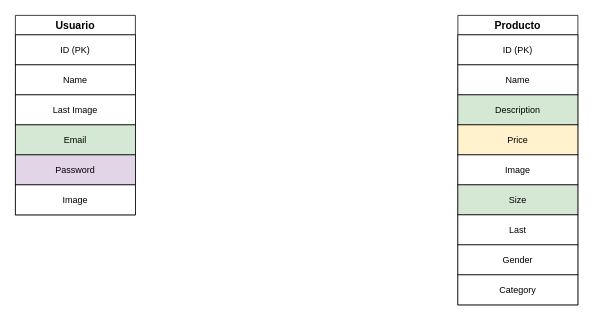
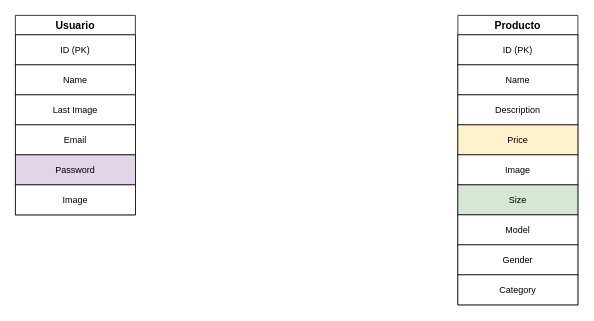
  <mxCell id="0" />
  <mxCell id="1" parent="0" />
  <mxCell id="2" value="Usuario" style="swimlane;fontStyle=1;childLayout=stackLayout;horizontal=1;startSize=26;horizontalStack=0;resizeParent=1;resizeParentMax=0;resizeLast=0;collapsible=1;marginBottom=0;align=center;fontSize=14;" vertex="1" parent="1"><mxGeometry x="20" y="20" width="160" height="266" as="geometry" /></mxCell>
  <mxCell id="3" value="&lt;span style=&quot;text-align: left&quot;&gt;ID (PK)&lt;/span&gt;" style="whiteSpace=wrap;html=1;align=center;" vertex="1" parent="2"><mxGeometry y="26" width="160" height="40" as="geometry" /></mxCell>
  <mxCell id="4" value="&lt;span style=&quot;text-align: left&quot;&gt;Name&lt;/span&gt;" style="whiteSpace=wrap;html=1;align=center;" vertex="1" parent="2"><mxGeometry y="66" width="160" height="40" as="geometry" /></mxCell>
  <mxCell id="5" value="Last Image" style="whiteSpace=wrap;html=1;align=center;" vertex="1" parent="2"><mxGeometry y="106" width="160" height="40" as="geometry" /></mxCell>
- <mxCell id="6" value="Email" style="whiteSpace=wrap;html=1;align=center;fillColor=#d5e8d4;" vertex="1" parent="2"><mxGeometry y="146" width="160" height="40" as="geometry" /></mxCell>
+ <mxCell id="6" value="Email" style="whiteSpace=wrap;html=1;align=center;" vertex="1" parent="2"><mxGeometry y="146" width="160" height="40" as="geometry" /></mxCell>
  <mxCell id="7" value="Password" style="whiteSpace=wrap;html=1;align=center;fillColor=#e1d5e7;" vertex="1" parent="2"><mxGeometry y="186" width="160" height="40" as="geometry" /></mxCell>
  <mxCell id="8" value="Image" style="whiteSpace=wrap;html=1;align=center;" vertex="1" parent="2"><mxGeometry y="226" width="160" height="40" as="geometry" /></mxCell>
  <mxCell id="9" value="Producto" style="swimlane;fontStyle=1;childLayout=stackLayout;horizontal=1;startSize=26;horizontalStack=0;resizeParent=1;resizeParentMax=0;resizeLast=0;collapsible=1;marginBottom=0;align=center;fontSize=14;" vertex="1" parent="1"><mxGeometry x="610" y="20" width="160" height="386" as="geometry" /></mxCell>
  <mxCell id="10" value="ID (PK)" style="whiteSpace=wrap;html=1;align=center;" vertex="1" parent="9"><mxGeometry y="26" width="160" height="40" as="geometry" /></mxCell>
  <mxCell id="11" value="Name" style="whiteSpace=wrap;html=1;align=center;" vertex="1" parent="9"><mxGeometry y="66" width="160" height="40" as="geometry" /></mxCell>
- <mxCell id="12" value="Description" style="whiteSpace=wrap;html=1;align=center;fillColor=#d5e8d4;" vertex="1" parent="9"><mxGeometry y="106" width="160" height="40" as="geometry" /></mxCell>
+ <mxCell id="12" value="Description" style="whiteSpace=wrap;html=1;align=center;" vertex="1" parent="9"><mxGeometry y="106" width="160" height="40" as="geometry" /></mxCell>
  <mxCell id="13" value="Price" style="whiteSpace=wrap;html=1;align=center;fillColor=#fff2cc;" vertex="1" parent="9"><mxGeometry y="146" width="160" height="40" as="geometry" /></mxCell>
  <mxCell id="14" value="Image" style="whiteSpace=wrap;html=1;align=center;" vertex="1" parent="9"><mxGeometry y="186" width="160" height="40" as="geometry" /></mxCell>
  <mxCell id="15" value="Size" style="whiteSpace=wrap;html=1;align=center;fillColor=#d5e8d4;" vertex="1" parent="9"><mxGeometry y="226" width="160" height="40" as="geometry" /></mxCell>
- <mxCell id="16" value="Last" style="whiteSpace=wrap;html=1;align=center;" vertex="1" parent="9"><mxGeometry y="266" width="160" height="40" as="geometry" /></mxCell>
+ <mxCell id="16" value="Model" style="whiteSpace=wrap;html=1;align=center;" vertex="1" parent="9"><mxGeometry y="266" width="160" height="40" as="geometry" /></mxCell>
  <mxCell id="17" value="Gender" style="whiteSpace=wrap;html=1;align=center;" vertex="1" parent="9"><mxGeometry y="306" width="160" height="40" as="geometry" /></mxCell>
  <mxCell id="18" value="Category" style="whiteSpace=wrap;html=1;align=center;" vertex="1" parent="9"><mxGeometry y="346" width="160" height="40" as="geometry" /></mxCell>
